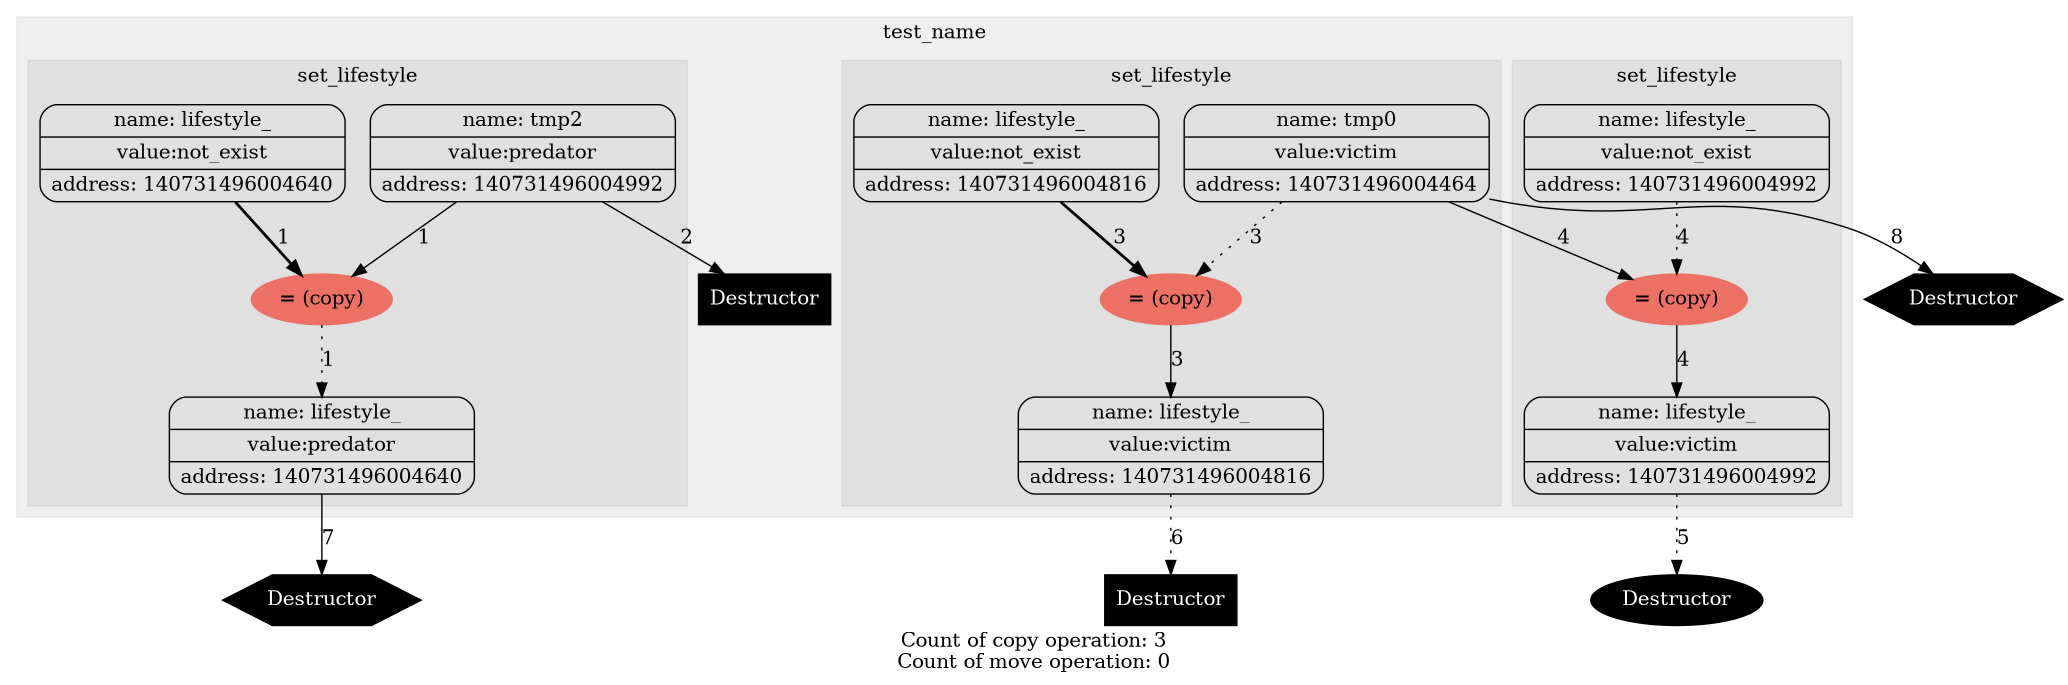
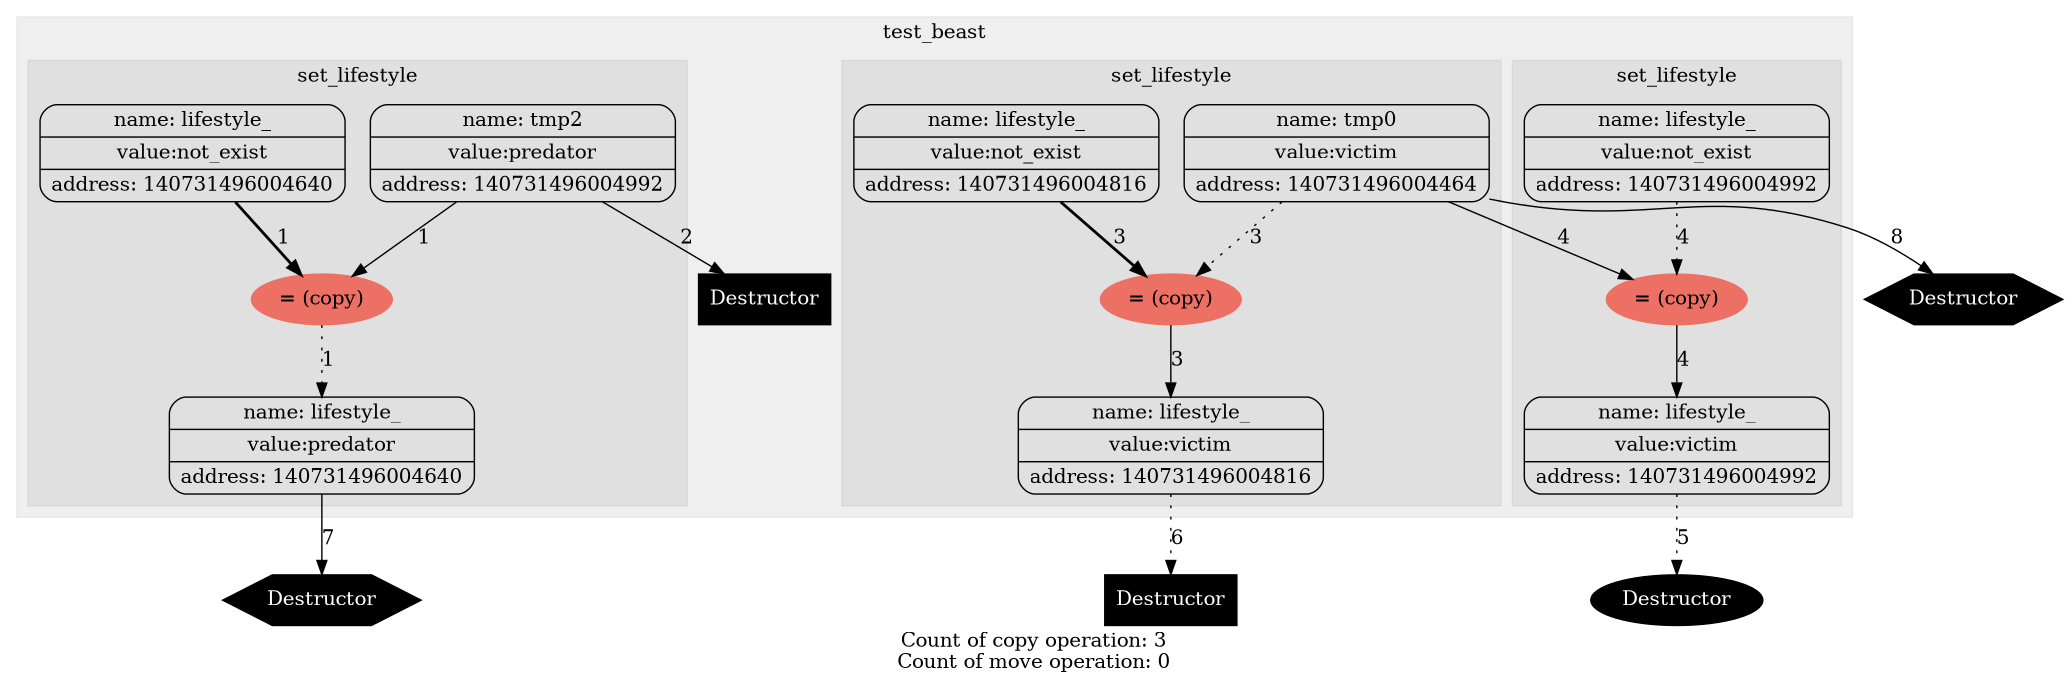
  digraph {
    label="Count of copy operation: 3\nCount of move operation: 0"
    trankdir=HR
    node [shape=Mrecord]
    edge [style=solid]
    n1 [label="{ {name: lifestyle_} | {value:not_exist} | {address: 140731496004640}} "]
    n2 [color="#EC7063" label="= (copy)" shape=ellipse style=filled]
    n3 [label="{ {name: tmp2} | {value:predator} | {address: 140731496004992}} "]
    n4 [label="{ {name: lifestyle_} | {value:predator} | {address: 140731496004640}} "]
    n5 [label="{ {name: tmp0} | {value:victim} | {address: 140731496004464}} "]
    n6 [color="#EC7063" label="= (copy)" shape=ellipse style=filled]
    n7 [label="{ {name: lifestyle_} | {value:not_exist} | {address: 140731496004816}} "]
    n8 [label="{ {name: lifestyle_} | {value:victim} | {address: 140731496004816}} "]
    n9 [color="#EC7063" label="= (copy)" shape=ellipse style=filled]
    n10 [label="{ {name: lifestyle_} | {value:not_exist} | {address: 140731496004992}} "]
    n11 [label="{ {name: lifestyle_} | {value:victim} | {address: 140731496004992}} "]
    n12 [color=black fontcolor=white label=Destructor shape=box style=filled]
    n13 [color=black fontcolor=white label=Destructor shape=hexagon style=filled]
    n14 [color=black fontcolor=white label=Destructor shape=hexagon style=filled]
    n15 [color=black fontcolor=white label=Destructor shape=box style=filled]
    n16 [color=black fontcolor=white label=Destructor shape=ellipse style=filled]
    subgraph cluster_1 {
      color="#00000010"
-     label=test_name
+     label=test_beast
      style=filled
      n12
      subgraph cluster_2 {
        color="#00000010"
        label=set_lifestyle
        style=filled
        n1
        n2
        n3
        n4
      }
      subgraph cluster_3 {
        color="#00000010"
        label=set_lifestyle
        style=filled
        n5
        n6
        n7
        n8
      }
      subgraph cluster_4 {
        color="#00000010"
        label=set_lifestyle
        style=filled
        n9
        n10
        n11
      }
    }
    n1 -> n2 [label=1 style=bold]
    n2 -> n4 [label=1 style=dotted]
    n3 -> n2 [label=1]
    n3 -> n12 [label=2]
    n4 -> n14 [label=7]
    n5 -> n6 [label=3 style=dotted]
    n5 -> n9 [label=4]
    n5 -> n13 [label=8]
    n6 -> n8 [label=3]
    n7 -> n6 [label=3 style=bold]
    n8 -> n15 [label=6 style=dotted]
    n9 -> n11 [label=4]
    n10 -> n9 [label=4 style=dotted]
    n11 -> n16 [label=5 style=dotted]
  }
